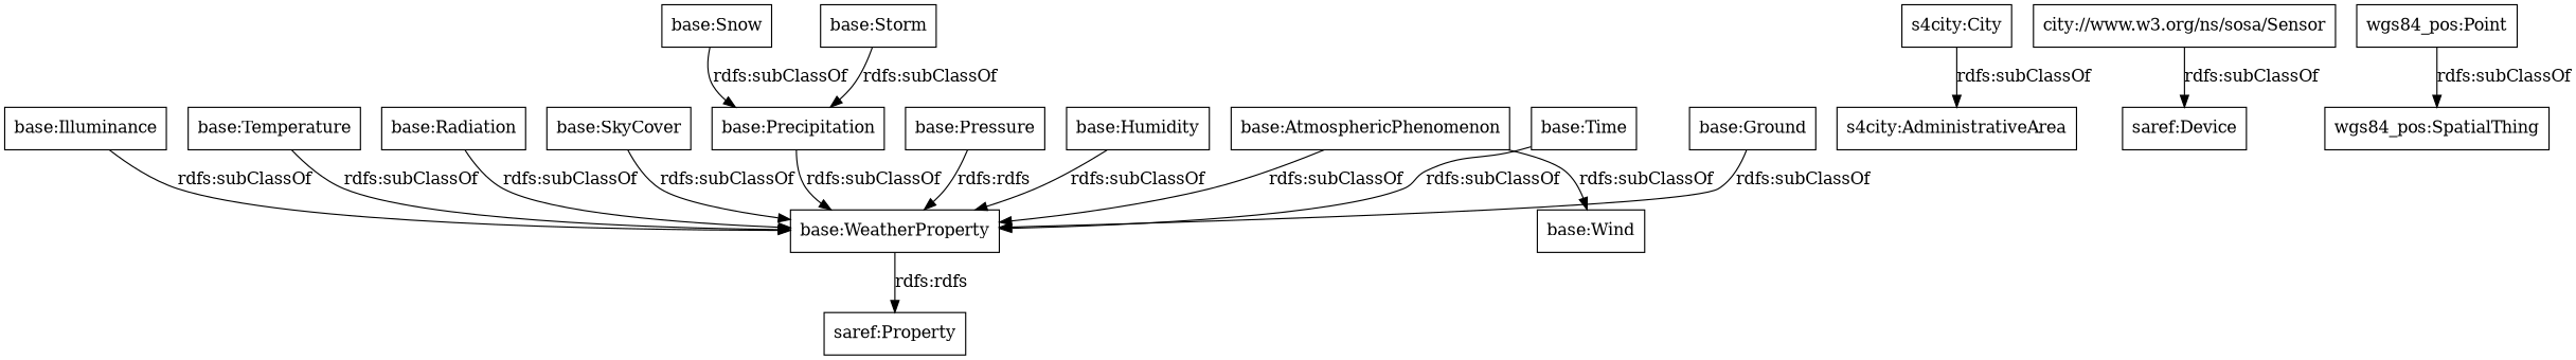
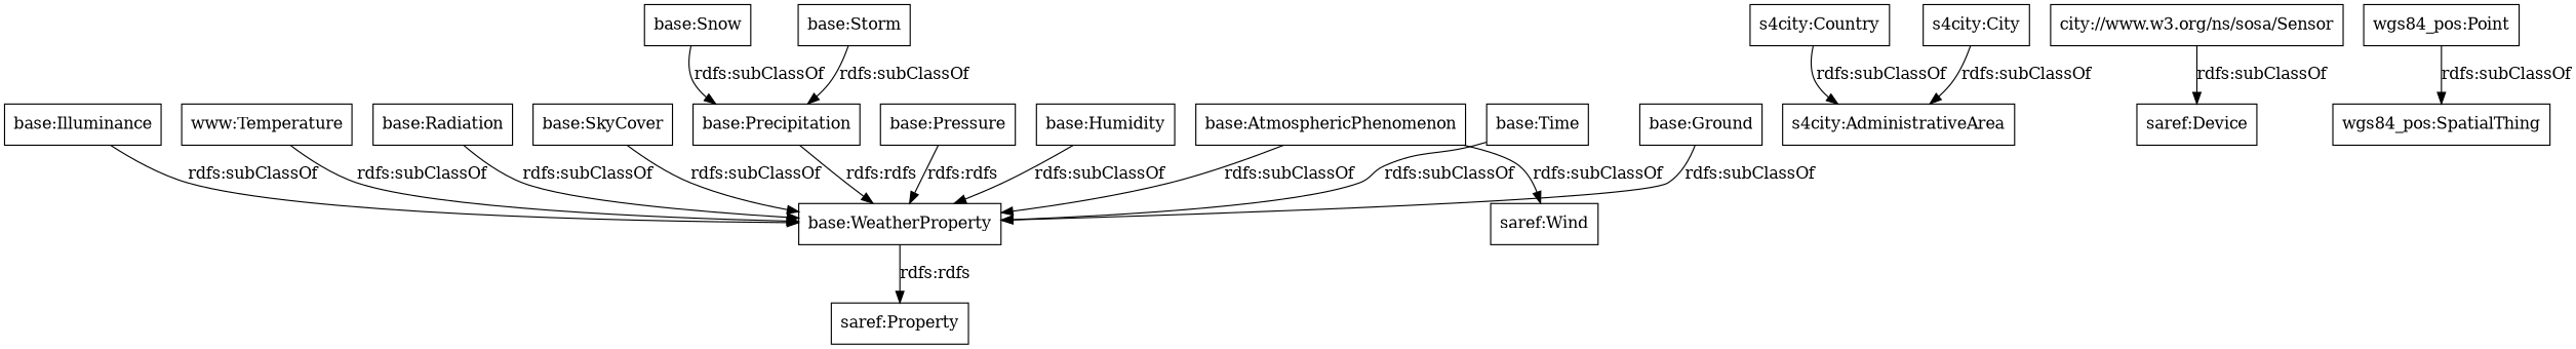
  digraph {
    rankdir=TB
    node [color=black shape=rectangle]
    "base:Snow"
    "base:Precipitation"
    "base:WeatherProperty"
    "base:Pressure"
    "saref:Property"
    "base:Humidity"
    "base:Illuminance"
-   "base:Temperature"
+   "base:Temperature" [label="www:Temperature"]
    "base:Radiation"
    "base:SkyCover"
    "base:AtmosphericPhenomenon"
-   "base:Wind"
+   "base:Wind" [label="saref:Wind"]
+   "s4city:Country"
    "s4city:AdministrativeArea"
    "base:Storm"
    "base:Time"
    "base:Ground"
    n18 [label="city://www.w3.org/ns/sosa/Sensor"]
    "saref:Device"
    "s4city:City"
    "wgs84_pos:Point"
    "wgs84_pos:SpatialThing"
    "base:Snow" -> "base:Precipitation" [label="rdfs:subClassOf"]
-   "base:Precipitation" -> "base:WeatherProperty" [label="rdfs:subClassOf"]
+   "base:Precipitation" -> "base:WeatherProperty" [label="rdfs:rdfs"]
    "base:WeatherProperty" -> "saref:Property" [label="rdfs:rdfs"]
    "base:Pressure" -> "base:WeatherProperty" [label="rdfs:rdfs"]
    "base:Humidity" -> "base:WeatherProperty" [label="rdfs:subClassOf"]
    "base:Illuminance" -> "base:WeatherProperty" [label="rdfs:subClassOf"]
    "base:Temperature" -> "base:WeatherProperty" [label="rdfs:subClassOf"]
    "base:Radiation" -> "base:WeatherProperty" [label="rdfs:subClassOf"]
    "base:SkyCover" -> "base:WeatherProperty" [label="rdfs:subClassOf"]
    "base:AtmosphericPhenomenon" -> "base:WeatherProperty" [label="rdfs:subClassOf"]
    "base:AtmosphericPhenomenon" -> "base:Wind" [label="rdfs:subClassOf"]
+   "s4city:Country" -> "s4city:AdministrativeArea" [label="rdfs:subClassOf"]
    "base:Storm" -> "base:Precipitation" [label="rdfs:subClassOf"]
    "base:Time" -> "base:WeatherProperty" [label="rdfs:subClassOf"]
    "base:Ground" -> "base:WeatherProperty" [label="rdfs:subClassOf"]
    n18 -> "saref:Device" [label="rdfs:subClassOf"]
    "s4city:City" -> "s4city:AdministrativeArea" [label="rdfs:subClassOf"]
    "wgs84_pos:Point" -> "wgs84_pos:SpatialThing" [label="rdfs:subClassOf"]
  }
